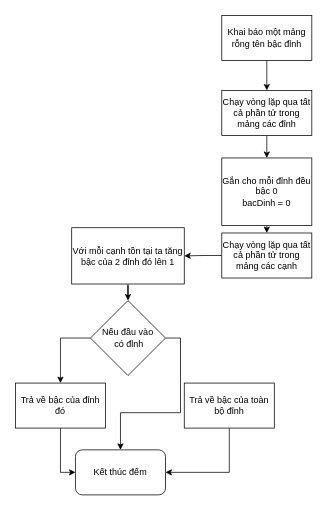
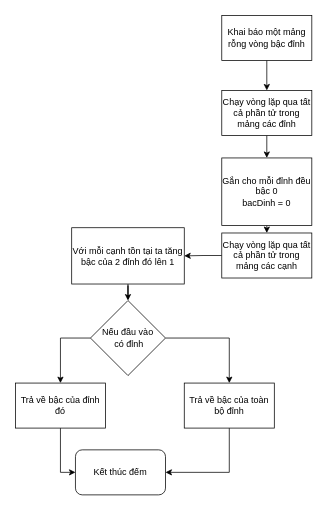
  <mxCell id="0" />
  <mxCell id="1" parent="0" />
  <mxCell id="2" style="edgeStyle=orthogonalEdgeStyle;rounded=0;orthogonalLoop=1;jettySize=auto;html=1;exitX=0.5;exitY=1;exitDx=0;exitDy=0;entryX=0.5;entryY=0;entryDx=0;entryDy=0;" parent="1" source="3" target="5" edge="1"><mxGeometry relative="1" as="geometry" /></mxCell>
- <mxCell id="3" value="Khai báo một mảng rỗng tên bậc đỉnh" style="rounded=0;whiteSpace=wrap;html=1;" parent="1" vertex="1"><mxGeometry x="295" y="20" width="120" height="60" as="geometry" /></mxCell>
+ <mxCell id="3" value="Khai báo một mảng rỗng vòng bậc đỉnh" style="rounded=0;whiteSpace=wrap;html=1;" parent="1" vertex="1"><mxGeometry x="295" y="20" width="120" height="60" as="geometry" /></mxCell>
  <mxCell id="4" style="edgeStyle=orthogonalEdgeStyle;rounded=0;orthogonalLoop=1;jettySize=auto;html=1;exitX=0.5;exitY=1;exitDx=0;exitDy=0;entryX=0.5;entryY=0;entryDx=0;entryDy=0;" parent="1" source="5" target="7" edge="1"><mxGeometry relative="1" as="geometry" /></mxCell>
  <mxCell id="5" value="Chạy vòng lặp qua tất cả phần tử trong mảng các đỉnh" style="rounded=0;whiteSpace=wrap;html=1;" parent="1" vertex="1"><mxGeometry x="295" y="120" width="120" height="60" as="geometry" /></mxCell>
  <mxCell id="6" style="edgeStyle=orthogonalEdgeStyle;rounded=0;orthogonalLoop=1;jettySize=auto;html=1;exitX=0.5;exitY=1;exitDx=0;exitDy=0;entryX=0.5;entryY=0;entryDx=0;entryDy=0;" parent="1" source="7" target="9" edge="1"><mxGeometry relative="1" as="geometry" /></mxCell>
  <mxCell id="7" value="Gắn cho mỗi đỉnh đều bậc 0&lt;br&gt;bacDinh = 0" style="rounded=0;whiteSpace=wrap;html=1;" parent="1" vertex="1"><mxGeometry x="295" y="210" width="120" height="90" as="geometry" /></mxCell>
  <mxCell id="8" value="" style="edgeStyle=orthogonalEdgeStyle;rounded=0;orthogonalLoop=1;jettySize=auto;html=1;" edge="1" parent="1" source="9" target="11"><mxGeometry relative="1" as="geometry" /></mxCell>
  <mxCell id="9" value="Chạy vòng lặp qua tất cả phần tử trong mảng các cạnh" style="rounded=0;whiteSpace=wrap;html=1;" parent="1" vertex="1"><mxGeometry x="295" y="310" width="120" height="60" as="geometry" /></mxCell>
  <mxCell id="10" value="" style="edgeStyle=orthogonalEdgeStyle;rounded=0;orthogonalLoop=1;jettySize=auto;html=1;" edge="1" parent="1" source="11" target="15"><mxGeometry relative="1" as="geometry" /></mxCell>
  <mxCell id="11" value="Với mỗi cạnh tồn tại ta tăng bậc của 2 đỉnh đó lên 1" style="rounded=0;whiteSpace=wrap;html=1;" parent="1" vertex="1"><mxGeometry x="95" y="303" width="150" height="75" as="geometry" /></mxCell>
  <mxCell id="12" value="Kết thúc đếm" style="rounded=1;whiteSpace=wrap;html=1;" parent="1" vertex="1"><mxGeometry x="100" y="599" width="120" height="60" as="geometry" /></mxCell>
  <mxCell id="13" style="edgeStyle=orthogonalEdgeStyle;rounded=0;orthogonalLoop=1;jettySize=auto;html=1;exitX=0;exitY=0.5;exitDx=0;exitDy=0;entryX=0.5;entryY=0;entryDx=0;entryDy=0;" edge="1" parent="1" source="15" target="17"><mxGeometry relative="1" as="geometry" /></mxCell>
- <mxCell id="14" style="edgeStyle=orthogonalEdgeStyle;rounded=0;orthogonalLoop=1;jettySize=auto;html=1;exitX=1;exitY=0.5;exitDx=0;exitDy=0;" edge="1" parent="1" source="15" target="12"><mxGeometry relative="1" as="geometry" /></mxCell>
+ <mxCell id="14" style="edgeStyle=orthogonalEdgeStyle;rounded=0;orthogonalLoop=1;jettySize=auto;html=1;exitX=1;exitY=0.5;exitDx=0;exitDy=0;entryX=0.5;entryY=0;entryDx=0;entryDy=0;" edge="1" parent="1" source="15" target="19"><mxGeometry relative="1" as="geometry" /></mxCell>
  <mxCell id="15" value="Nếu đầu vào&lt;div&gt;&amp;nbsp;có đỉnh&lt;/div&gt;" style="rhombus;whiteSpace=wrap;html=1;" vertex="1" parent="1"><mxGeometry x="120" y="400" width="100" height="100" as="geometry" /></mxCell>
  <mxCell id="16" style="edgeStyle=orthogonalEdgeStyle;rounded=0;orthogonalLoop=1;jettySize=auto;html=1;exitX=0.5;exitY=1;exitDx=0;exitDy=0;entryX=0;entryY=0.5;entryDx=0;entryDy=0;" edge="1" parent="1" source="17" target="12"><mxGeometry relative="1" as="geometry" /></mxCell>
  <mxCell id="17" value="Trả về bậc của đỉnh đó" style="rounded=0;whiteSpace=wrap;html=1;" vertex="1" parent="1"><mxGeometry x="20" y="510" width="120" height="60" as="geometry" /></mxCell>
  <mxCell id="18" style="edgeStyle=orthogonalEdgeStyle;rounded=0;orthogonalLoop=1;jettySize=auto;html=1;exitX=0.5;exitY=1;exitDx=0;exitDy=0;entryX=1;entryY=0.5;entryDx=0;entryDy=0;" edge="1" parent="1" source="19" target="12"><mxGeometry relative="1" as="geometry" /></mxCell>
  <mxCell id="19" value="Trả về bậc của toàn bộ đỉnh" style="rounded=0;whiteSpace=wrap;html=1;" vertex="1" parent="1"><mxGeometry x="245" y="510" width="120" height="60" as="geometry" /></mxCell>
